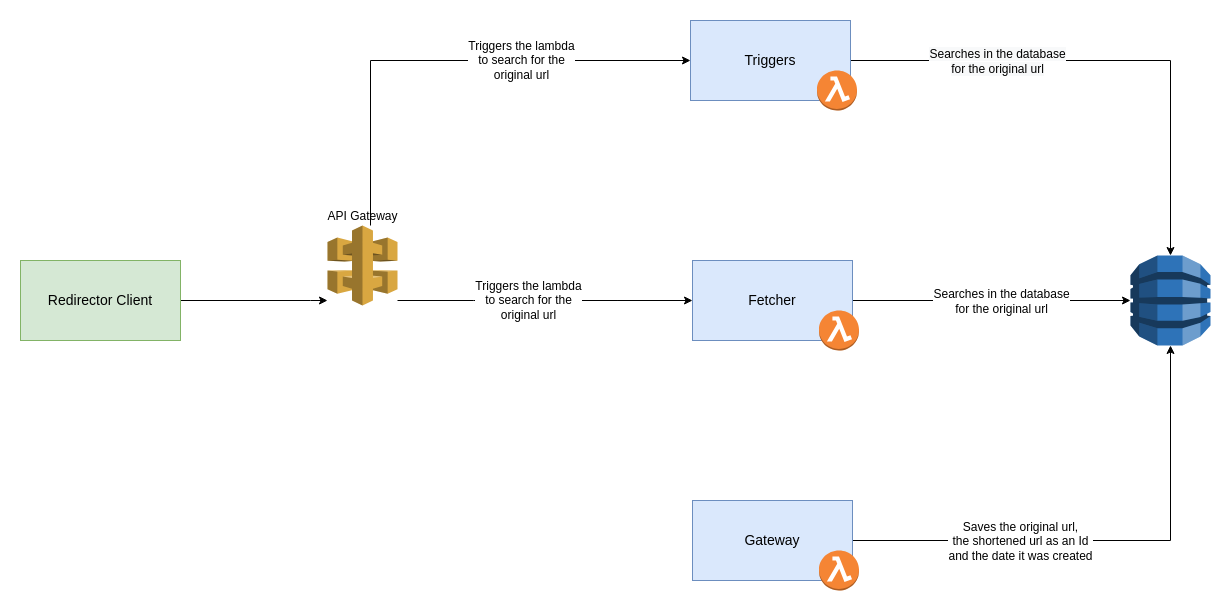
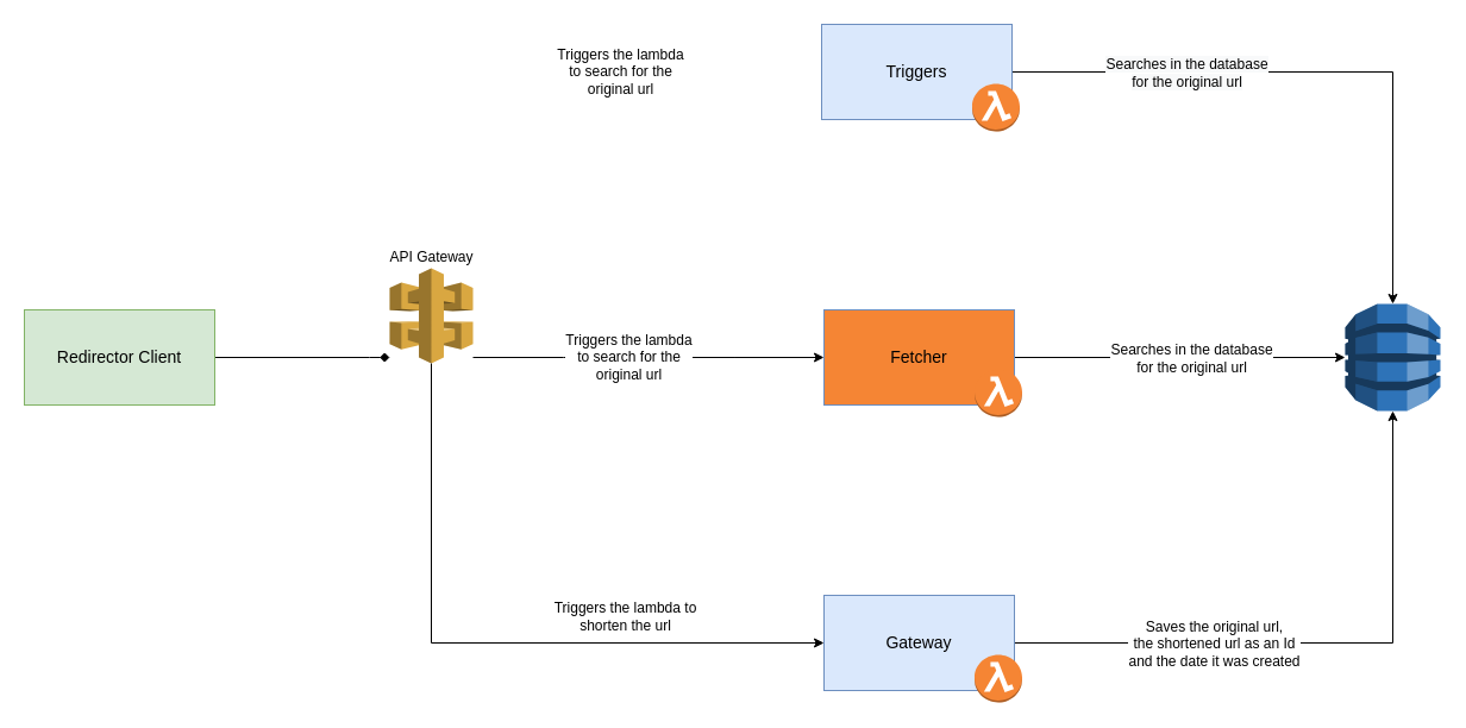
  <mxCell id="0" />
  <mxCell id="1" parent="0" />
  <mxCell id="2" style="edgeStyle=orthogonalEdgeStyle;rounded=0;orthogonalLoop=1;jettySize=auto;html=1;entryX=0.5;entryY=1;entryDx=0;entryDy=0;entryPerimeter=0;" parent="1" source="4" target="6" edge="1"><mxGeometry relative="1" as="geometry"><Array as="points"><mxPoint x="1170" y="540" /></Array></mxGeometry></mxCell>
  <mxCell id="3" value="Saves the original url,&lt;br&gt;the shortened url as an Id&lt;br&gt;and the date it was created" style="text;html=1;align=center;verticalAlign=middle;resizable=0;points=[];;labelBackgroundColor=#ffffff;" parent="2" vertex="1" connectable="0"><mxGeometry x="-0.308" y="32" relative="1" as="geometry"><mxPoint x="-10" y="32" as="offset" /></mxGeometry></mxCell>
  <mxCell id="4" value="&lt;font style=&quot;font-size: 14px&quot;&gt;Gateway&lt;/font&gt;" style="rounded=0;whiteSpace=wrap;html=1;fillColor=#dae8fc;strokeColor=#6c8ebf;" parent="1" vertex="1"><mxGeometry x="692" y="500" width="160" height="80" as="geometry" /></mxCell>
  <mxCell id="5" value="" style="outlineConnect=0;dashed=0;verticalLabelPosition=bottom;verticalAlign=top;align=center;html=1;shape=mxgraph.aws3.lambda_function;fillColor=#F58534;gradientColor=none;" parent="1" vertex="1"><mxGeometry x="818.5" y="550" width="40" height="40" as="geometry" /></mxCell>
  <mxCell id="6" value="" style="outlineConnect=0;dashed=0;verticalLabelPosition=middle;verticalAlign=middle;align=right;html=1;shape=mxgraph.aws3.dynamo_db;fillColor=#2E73B8;gradientColor=none;labelPosition=left;" parent="1" vertex="1"><mxGeometry x="1130" y="255" width="80" height="90" as="geometry" /></mxCell>
  <mxCell id="7" style="edgeStyle=orthogonalEdgeStyle;rounded=0;orthogonalLoop=1;jettySize=auto;html=1;entryX=0;entryY=0.5;entryDx=0;entryDy=0;curved=1;" parent="1" source="10" target="15" edge="1"><mxGeometry relative="1" as="geometry"><Array as="points"><mxPoint x="552" y="300" /><mxPoint x="552" y="300" /></Array></mxGeometry></mxCell>
  <mxCell id="8" value="Triggers the lambda&lt;br&gt;to search for the&lt;br&gt;original url" style="text;html=1;align=center;verticalAlign=middle;resizable=0;points=[];;labelBackgroundColor=#ffffff;" parent="7" vertex="1" connectable="0"><mxGeometry x="-0.271" y="9" relative="1" as="geometry"><mxPoint x="22.12" y="8.94" as="offset" /></mxGeometry></mxCell>
- <mxCell id="9" style="edgeStyle=orthogonalEdgeStyle;rounded=0;orthogonalLoop=1;jettySize=auto;html=1;" edge="1" parent="1" source="10" target="22"><mxGeometry relative="1" as="geometry"><Array as="points"><mxPoint x="370" y="60" /></Array></mxGeometry></mxCell>
  <mxCell id="10" value="API Gateway" style="outlineConnect=0;dashed=0;verticalLabelPosition=top;verticalAlign=bottom;align=center;html=1;shape=mxgraph.aws3.api_gateway;fillColor=#D9A741;gradientColor=none;labelPosition=center;" parent="1" vertex="1"><mxGeometry x="327" y="225" width="70" height="80" as="geometry" /></mxCell>
+ <mxCell id="11" style="edgeStyle=orthogonalEdgeStyle;rounded=0;orthogonalLoop=1;jettySize=auto;html=1;entryX=0;entryY=0.5;entryDx=0;entryDy=0;exitX=0.5;exitY=1;exitDx=0;exitDy=0;exitPerimeter=0;" parent="1" source="10" target="4" edge="1"><mxGeometry relative="1" as="geometry"><mxPoint x="476.5" y="620" as="sourcePoint" /></mxGeometry></mxCell>
+ <mxCell id="12" value="Triggers the lambda to&lt;br&gt;shorten the url" style="text;html=1;align=center;verticalAlign=middle;resizable=0;points=[];;labelBackgroundColor=#ffffff;" parent="11" vertex="1" connectable="0"><mxGeometry x="-0.312" y="-2" relative="1" as="geometry"><mxPoint x="164.95" y="18.82" as="offset" /></mxGeometry></mxCell>
  <mxCell id="13" style="edgeStyle=orthogonalEdgeStyle;rounded=0;orthogonalLoop=1;jettySize=auto;html=1;" parent="1" source="15" target="6" edge="1"><mxGeometry relative="1" as="geometry"><mxPoint x="1080" y="300" as="targetPoint" /></mxGeometry></mxCell>
  <mxCell id="14" value="Searches in the database&lt;br&gt;for the original url" style="text;html=1;align=center;verticalAlign=middle;resizable=0;points=[];;labelBackgroundColor=#ffffff;" parent="13" vertex="1" connectable="0"><mxGeometry x="-0.336" y="-3" relative="1" as="geometry"><mxPoint x="56.24" y="-3" as="offset" /></mxGeometry></mxCell>
- <mxCell id="15" value="&lt;font style=&quot;font-size: 14px&quot;&gt;Fetcher&lt;/font&gt;" style="rounded=0;whiteSpace=wrap;html=1;fillColor=#dae8fc;strokeColor=#6c8ebf;" parent="1" vertex="1"><mxGeometry x="692" y="260" width="160" height="80" as="geometry" /></mxCell>
+ <mxCell id="15" value="&lt;font style=&quot;font-size: 14px&quot;&gt;Fetcher&lt;/font&gt;" style="rounded=0;whiteSpace=wrap;html=1;fillColor=#f58534;strokeColor=#6c8ebf;" parent="1" vertex="1"><mxGeometry x="692" y="260" width="160" height="80" as="geometry" /></mxCell>
  <mxCell id="16" value="" style="outlineConnect=0;dashed=0;verticalLabelPosition=bottom;verticalAlign=top;align=center;html=1;shape=mxgraph.aws3.lambda_function;fillColor=#F58534;gradientColor=none;" parent="1" vertex="1"><mxGeometry x="818.5" y="310" width="40" height="40" as="geometry" /></mxCell>
- <mxCell id="17" style="edgeStyle=orthogonalEdgeStyle;rounded=0;orthogonalLoop=1;jettySize=auto;html=1;" parent="1" source="18" target="10" edge="1"><mxGeometry relative="1" as="geometry"><Array as="points"><mxPoint x="310" y="300" /><mxPoint x="310" y="300" /></Array></mxGeometry></mxCell>
+ <mxCell id="17" style="edgeStyle=orthogonalEdgeStyle;rounded=0;orthogonalLoop=1;jettySize=auto;html=1;endArrow=diamond;" parent="1" source="18" target="10" edge="1"><mxGeometry relative="1" as="geometry"><Array as="points"><mxPoint x="310" y="300" /><mxPoint x="310" y="300" /></Array></mxGeometry></mxCell>
  <mxCell id="18" value="&lt;font style=&quot;font-size: 14px&quot;&gt;Redirector Client&lt;/font&gt;" style="rounded=0;whiteSpace=wrap;html=1;fillColor=#d5e8d4;strokeColor=#82b366;" parent="1" vertex="1"><mxGeometry x="20" y="260" width="160" height="80" as="geometry" /></mxCell>
  <mxCell id="19" value="Triggers the lambda&lt;br&gt;to search for the&lt;br&gt;original url" style="text;html=1;align=center;verticalAlign=middle;resizable=0;points=[];;labelBackgroundColor=#ffffff;" vertex="1" connectable="0" parent="1"><mxGeometry x="500" y="50" as="geometry"><mxPoint x="20" y="9" as="offset" /></mxGeometry></mxCell>
  <mxCell id="20" style="edgeStyle=orthogonalEdgeStyle;rounded=0;orthogonalLoop=1;jettySize=auto;html=1;entryX=0.5;entryY=0;entryDx=0;entryDy=0;entryPerimeter=0;" edge="1" parent="1" source="22" target="6"><mxGeometry relative="1" as="geometry" /></mxCell>
  <mxCell id="21" value="&lt;span style=&quot;text-align: left ; background-color: rgb(248 , 249 , 250)&quot;&gt;Searches in the database&lt;br&gt;for the original url&lt;/span&gt;" style="text;html=1;align=center;verticalAlign=middle;resizable=0;points=[];labelBackgroundColor=#ffffff;" vertex="1" connectable="0" parent="20"><mxGeometry x="-0.433" relative="1" as="geometry"><mxPoint as="offset" /></mxGeometry></mxCell>
  <mxCell id="22" value="&lt;font style=&quot;font-size: 14px&quot;&gt;Triggers&lt;/font&gt;" style="rounded=0;whiteSpace=wrap;html=1;fillColor=#dae8fc;strokeColor=#6c8ebf;" vertex="1" parent="1"><mxGeometry x="690" y="20" width="160" height="80" as="geometry" /></mxCell>
  <mxCell id="23" value="" style="outlineConnect=0;dashed=0;verticalLabelPosition=bottom;verticalAlign=top;align=center;html=1;shape=mxgraph.aws3.lambda_function;fillColor=#F58534;gradientColor=none;" vertex="1" parent="1"><mxGeometry x="816.5" y="70" width="40" height="40" as="geometry" /></mxCell>
